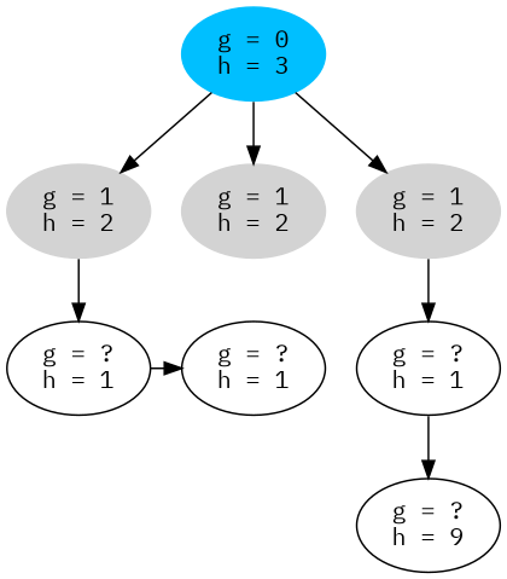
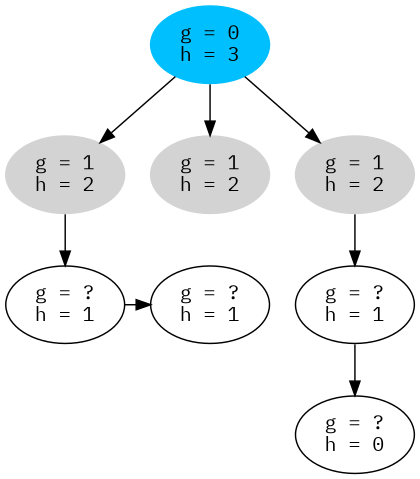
  digraph {
    rankdir=TB
    fontname="IBM Plex Mono"
    node [fontname="IBM Plex Mono"]
    edge [fontname="IBM Plex Mono"]
    n1 [color=lightgrey label="g = 1\nh = 2" style=filled]
    n2 [color=lightgrey label="g = 1\nh = 2" style=filled]
    n3 [color=lightgrey label="g = 1\nh = 2" style=filled]
    n4 [label="g = \?\nh = 1"]
    n5 [label="g = \?\nh = 1"]
    n6 [label="g = \?\nh = 1"]
    n7 [color=deepskyblue1 label="g = 0\nh = 3" style=filled]
-   n8 [label="g = \?\nh = 9"]
+   n8 [label="g = \?\nh = 0"]
    subgraph sub_1 {
      rank=same
      n1
      n2
      n3
    }
    subgraph sub_2 {
      rank=same
      n4
      n5
      n6
    }
    n1 -> n4
    n3 -> n6
    n4 -> n5
    n6 -> n8
    n7 -> n1
    n7 -> n2
    n7 -> n3
  }
